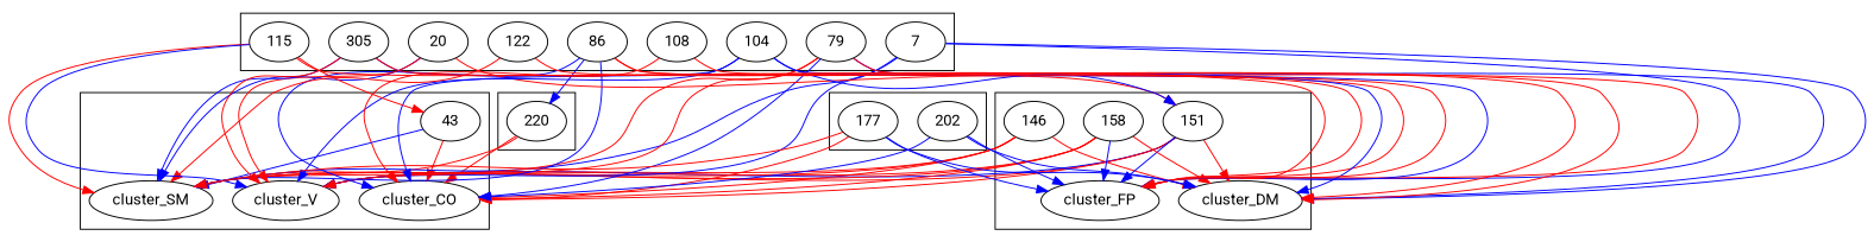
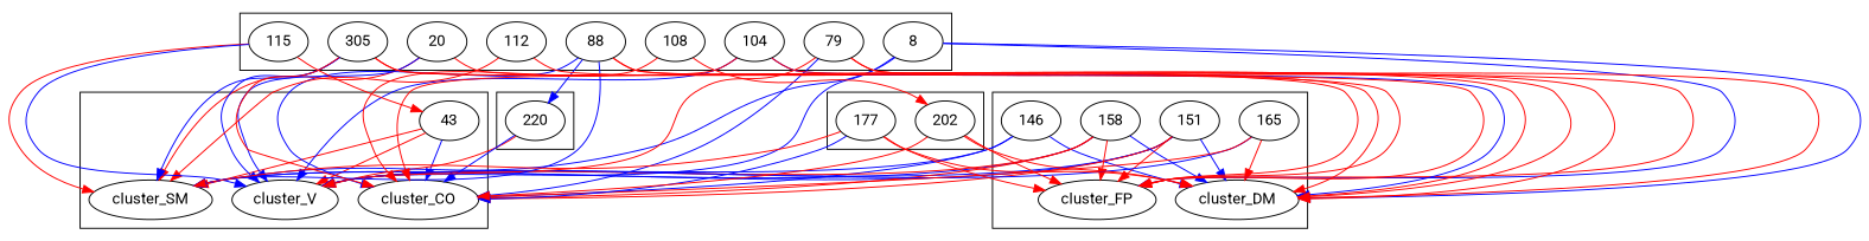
  digraph {
    fontname=Roboto
    node [fontname=Roboto]
    edge [color=red fontname=Roboto]
    43
    cluster_SM
    cluster_V
    cluster_CO
    cluster_DM
    cluster_FP
    146
    151
    158
+   165
    220
-   8 [label=7]
+   8
    79
-   86
+   86 [label=88]
    n15 [label=20]
    104
    n17 [label=305]
    108
-   112 [label=122]
+   112
    115
    177
    202
    subgraph cluster_1 {
      43
      cluster_SM
      cluster_V
      cluster_CO
    }
    subgraph cluster_2 {
      cluster_DM
      cluster_FP
      146
      151
      158
+     165
    }
    subgraph cluster_3 {
      220
    }
    subgraph cluster_4 {
      8
      79
      86
      n15
      104
      n17
      108
      112
      115
    }
    subgraph cluster_5 {
      177
      202
    }
-   43 -> cluster_SM [color=blue width=3]
-   43 -> cluster_CO [width=2]
-   146 -> cluster_SM [width=1]
-   146 -> cluster_V [width=2]
-   146 -> cluster_CO [width=3]
-   146 -> cluster_DM [width=3]
-   151 -> cluster_SM [width=2]
+   43 -> cluster_SM [width=3]
+   43 -> cluster_V [width=1]
+   43 -> cluster_CO [color=blue width=2]
+   146 -> cluster_V [color=blue width=2]
+   146 -> cluster_CO [color=blue width=3]
+   146 -> cluster_DM [color=blue width=3]
+   151 -> cluster_SM [color=blue width=2]
    151 -> cluster_V [color=blue width=3]
    151 -> cluster_CO [width=2]
-   151 -> cluster_DM [width=5]
-   151 -> cluster_FP [color=blue width=2]
-   158 -> cluster_SM [width=1]
+   151 -> cluster_DM [color=blue width=5]
+   151 -> cluster_FP [width=2]
+   158 -> cluster_SM [color=blue width=1]
    158 -> cluster_V [width=1]
    158 -> cluster_CO [width=2]
-   158 -> cluster_DM [width=1]
-   158 -> cluster_FP [color=blue width=1]
-   220 -> cluster_SM [width=1]
-   220 -> cluster_CO [width=1]
+   158 -> cluster_DM [color=blue width=1]
+   158 -> cluster_FP [width=1]
+   165 -> cluster_V [color=blue width=1]
+   165 -> cluster_CO [width=3]
+   165 -> cluster_DM [width=1]
+   220 -> cluster_V [width=1]
+   220 -> cluster_CO [color=blue width=1]
    8 -> cluster_SM [color=blue width=1]
    8 -> cluster_V [color=blue width=3]
    8 -> cluster_DM [color=blue width=2]
    8 -> cluster_FP [color=blue width=1]
-   79 -> cluster_SM [width=3]
    79 -> cluster_V [width=2]
    79 -> cluster_CO [color=blue width=1]
-   79 -> cluster_DM [color=blue width=5]
+   79 -> cluster_DM [width=5]
    79 -> cluster_FP [width=1]
    86 -> cluster_SM [color=blue width=2]
    86 -> cluster_CO [color=blue width=1]
    86 -> cluster_DM [width=1]
    86 -> cluster_FP [width=1]
    86 -> 220 [color=blue width=1]
-   n15 -> cluster_SM [color=blue width=3]
-   n15 -> cluster_V [width=1]
-   n15 -> 151 [width=1]
+   n15 -> cluster_SM [width=3]
+   n15 -> cluster_V [color=blue width=1]
+   n15 -> cluster_DM [width=1]
    104 -> cluster_V [color=blue width=1]
-   104 -> cluster_CO [color=blue width=1]
-   104 -> 151 [color=blue width=2]
-   104 -> cluster_FP [color=blue width=2]
+   104 -> cluster_CO [width=1]
+   104 -> cluster_DM [color=blue width=2]
+   104 -> cluster_FP [width=2]
    n17 -> cluster_SM [color=blue width=1]
-   n17 -> cluster_V [width=1]
-   n17 -> cluster_DM [color=blue width=6]
+   n17 -> cluster_V [color=blue width=1]
+   n17 -> cluster_CO [width=2]
+   n17 -> cluster_DM [width=6]
    n17 -> cluster_FP [width=1]
    108 -> cluster_CO [width=4]
-   108 -> cluster_FP [width=1]
+   108 -> 202 [width=1]
    112 -> cluster_SM [width=1]
    112 -> cluster_DM [width=1]
    115 -> 43 [width=1]
    115 -> cluster_SM [width=1]
    115 -> cluster_V [color=blue width=1]
-   115 -> cluster_FP [width=1]
    177 -> cluster_SM [width=1]
-   177 -> cluster_CO [width=4]
-   177 -> cluster_DM [color=blue width=2]
-   177 -> cluster_FP [color=blue width=6]
-   202 -> cluster_CO [color=blue width=6]
-   202 -> cluster_DM [color=blue width=7]
-   202 -> cluster_FP [color=blue width=5]
+   177 -> cluster_CO [color=blue width=4]
+   177 -> cluster_DM [width=2]
+   177 -> cluster_FP [width=6]
+   202 -> cluster_CO [width=6]
+   202 -> cluster_DM [width=7]
+   202 -> cluster_FP [width=5]
  }
